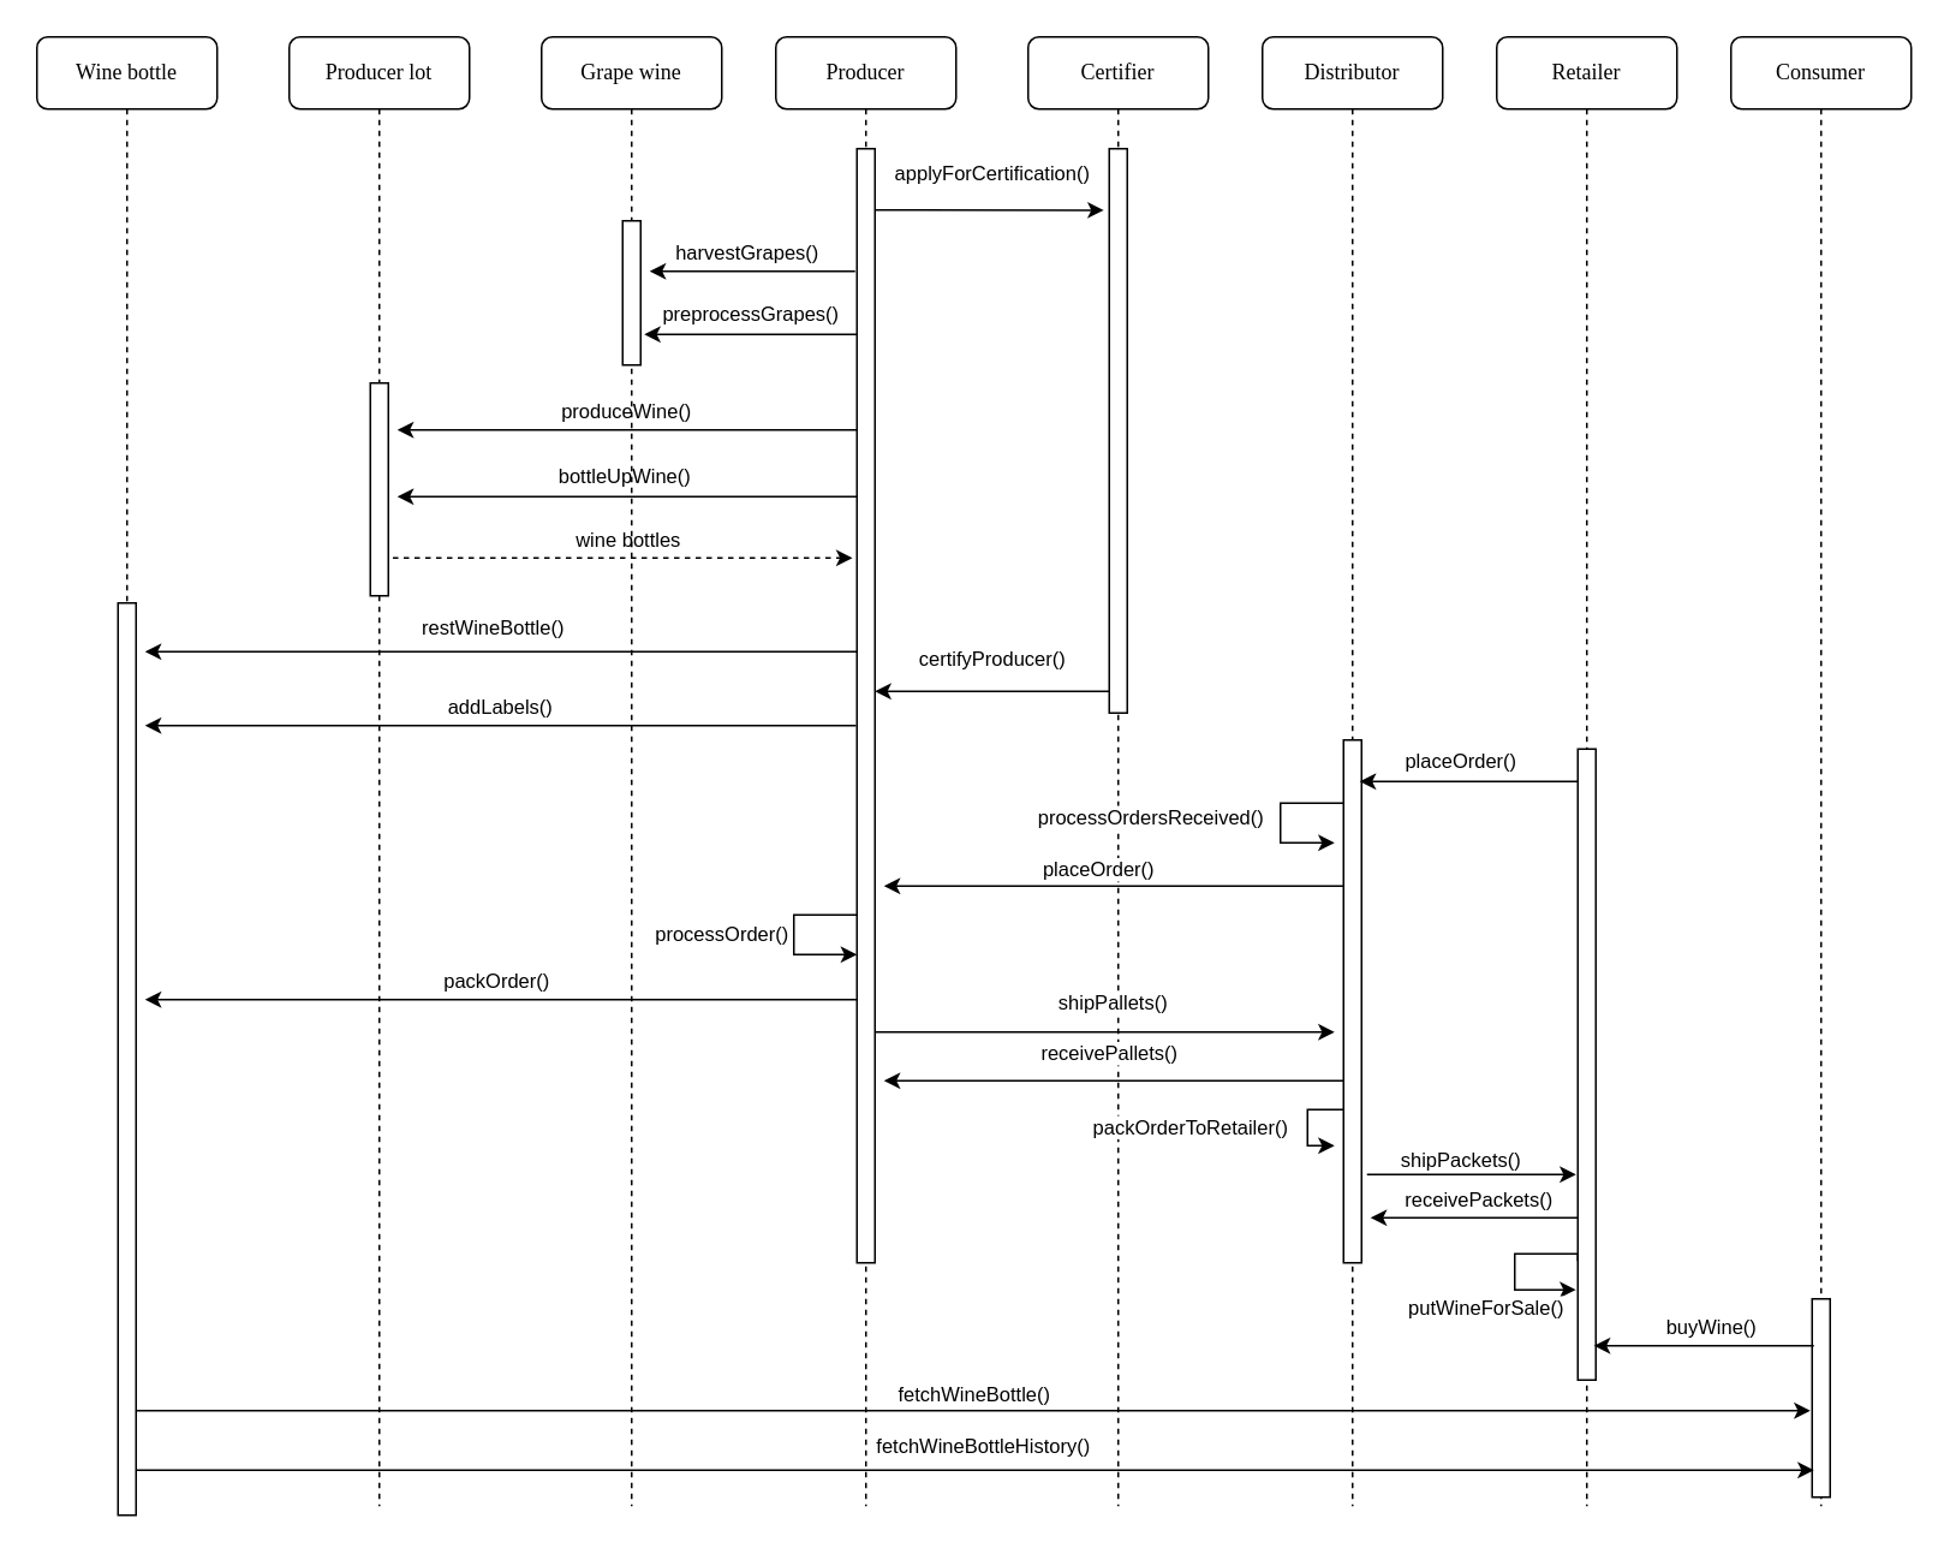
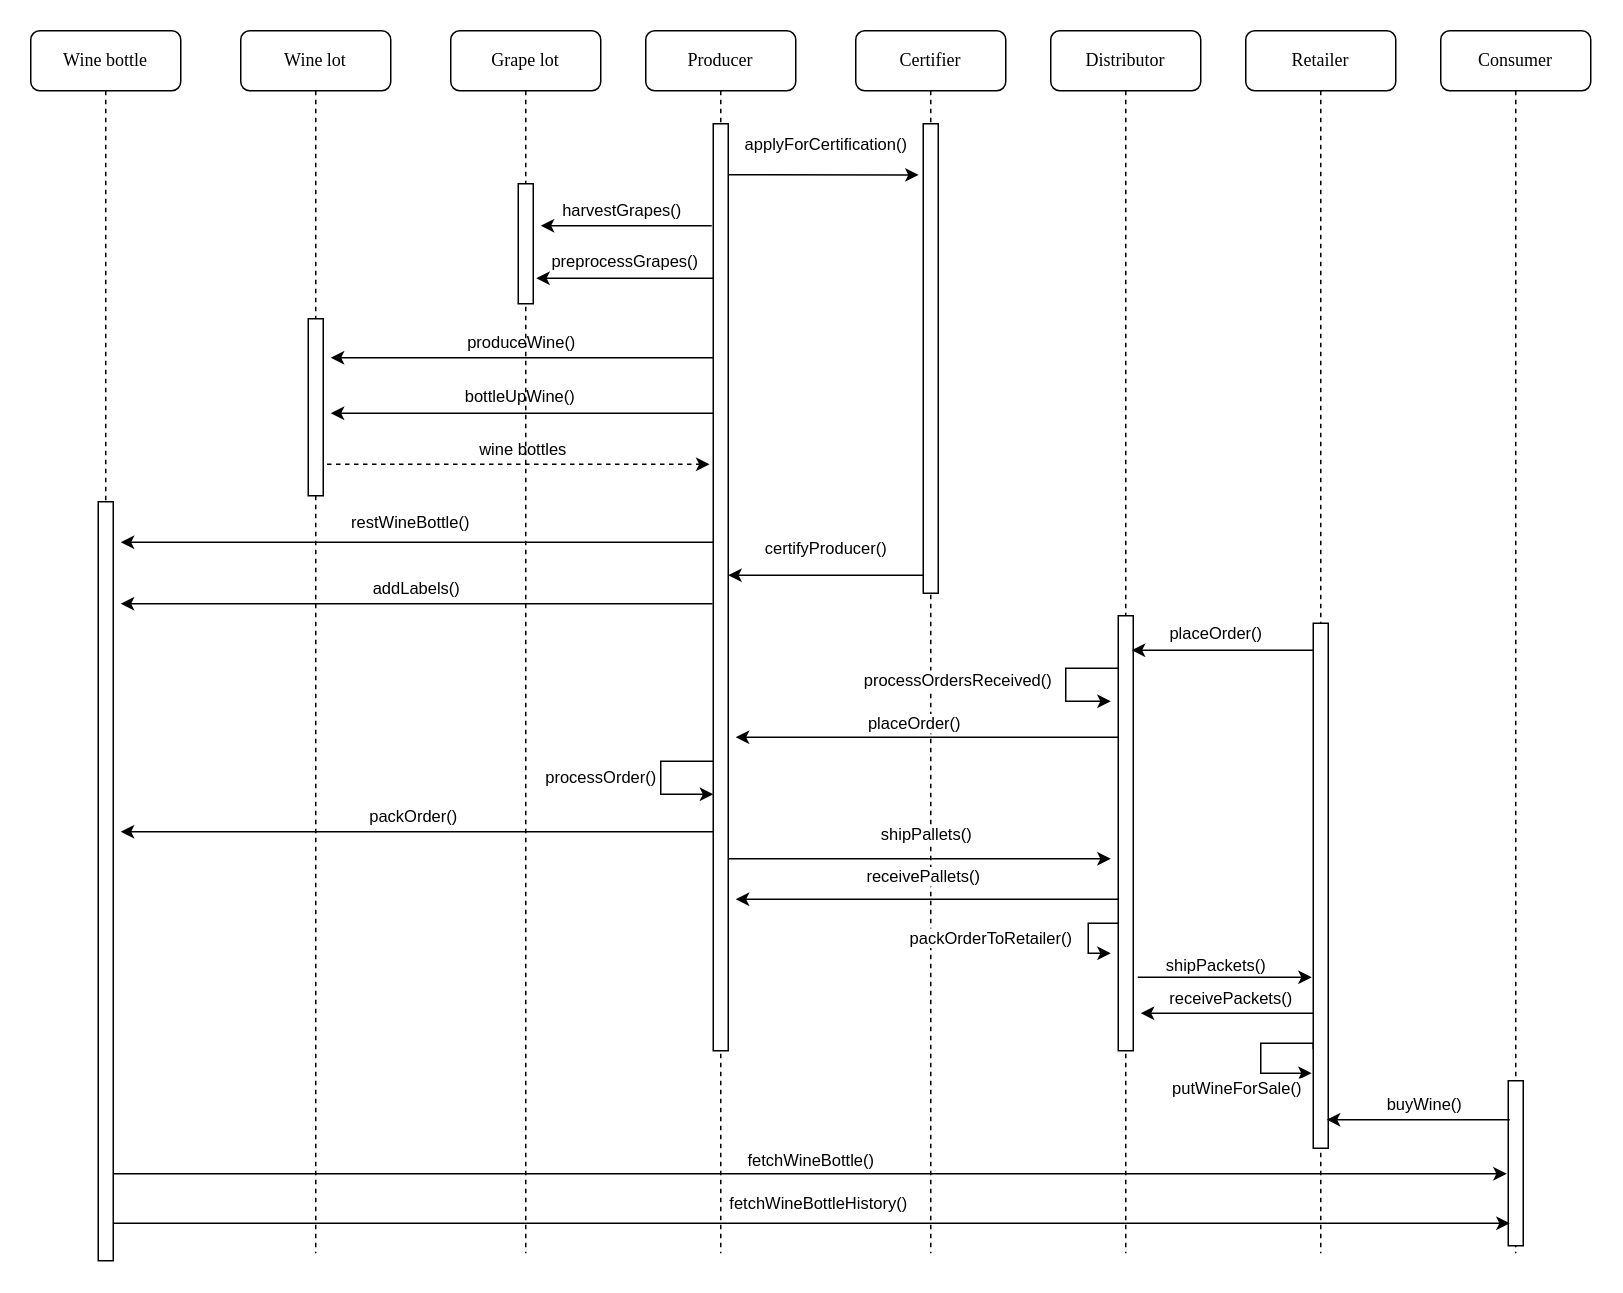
  <mxCell id="0" />
  <mxCell id="1" parent="0" />
- <mxCell id="2" value="Producer lot" style="shape=umlLifeline;perimeter=lifelinePerimeter;whiteSpace=wrap;html=1;container=1;collapsible=0;recursiveResize=0;outlineConnect=0;rounded=1;shadow=0;comic=0;labelBackgroundColor=none;strokeColor=#000000;strokeWidth=1;fillColor=#FFFFFF;fontFamily=Verdana;fontSize=12;fontColor=#000000;align=center;" parent="1" vertex="1"><mxGeometry x="160" y="20" width="100" height="815" as="geometry" /></mxCell>
+ <mxCell id="2" value="Wine lot" style="shape=umlLifeline;perimeter=lifelinePerimeter;whiteSpace=wrap;html=1;container=1;collapsible=0;recursiveResize=0;outlineConnect=0;rounded=1;shadow=0;comic=0;labelBackgroundColor=none;strokeColor=#000000;strokeWidth=1;fillColor=#FFFFFF;fontFamily=Verdana;fontSize=12;fontColor=#000000;align=center;" parent="1" vertex="1"><mxGeometry x="160" y="20" width="100" height="815" as="geometry" /></mxCell>
  <mxCell id="3" value="" style="html=1;points=[];perimeter=orthogonalPerimeter;rounded=0;shadow=0;comic=0;labelBackgroundColor=none;strokeColor=#000000;strokeWidth=1;fillColor=#FFFFFF;fontFamily=Verdana;fontSize=12;fontColor=#000000;align=center;" parent="2" vertex="1"><mxGeometry x="45" y="192" width="10" height="118" as="geometry" /></mxCell>
  <mxCell id="4" value="addLabels()" style="edgeStyle=orthogonalEdgeStyle;rounded=0;orthogonalLoop=1;jettySize=auto;html=1;" parent="1" edge="1"><mxGeometry x="0.569" y="-110" relative="1" as="geometry"><mxPoint x="474.5" y="402" as="sourcePoint" /><mxPoint x="80" y="402" as="targetPoint" /><Array as="points" /><mxPoint x="111" y="100" as="offset" /></mxGeometry></mxCell>
  <mxCell id="5" value="Producer" style="shape=umlLifeline;perimeter=lifelinePerimeter;whiteSpace=wrap;html=1;container=1;collapsible=0;recursiveResize=0;outlineConnect=0;rounded=1;shadow=0;comic=0;labelBackgroundColor=none;strokeColor=#000000;strokeWidth=1;fillColor=#FFFFFF;fontFamily=Verdana;fontSize=12;fontColor=#000000;align=center;" parent="1" vertex="1"><mxGeometry x="430" y="20" width="100" height="815" as="geometry" /></mxCell>
  <mxCell id="6" value="" style="html=1;points=[];perimeter=orthogonalPerimeter;rounded=0;shadow=0;comic=0;labelBackgroundColor=none;strokeColor=#000000;strokeWidth=1;fillColor=#FFFFFF;fontFamily=Verdana;fontSize=12;fontColor=#000000;align=center;" parent="5" vertex="1"><mxGeometry x="45" y="62" width="10" height="618" as="geometry" /></mxCell>
  <mxCell id="7" value="processOrder()" style="edgeStyle=orthogonalEdgeStyle;rounded=0;orthogonalLoop=1;jettySize=auto;html=1;" parent="5" edge="1"><mxGeometry x="-0.222" y="41" relative="1" as="geometry"><mxPoint x="45" y="509" as="targetPoint" /><mxPoint x="45" y="487" as="sourcePoint" /><Array as="points"><mxPoint x="10" y="487" /><mxPoint x="10" y="509" /></Array><mxPoint x="-81" y="10" as="offset" /></mxGeometry></mxCell>
  <mxCell id="8" value="Certifier" style="shape=umlLifeline;perimeter=lifelinePerimeter;whiteSpace=wrap;html=1;container=1;collapsible=0;recursiveResize=0;outlineConnect=0;rounded=1;shadow=0;comic=0;labelBackgroundColor=none;strokeColor=#000000;strokeWidth=1;fillColor=#FFFFFF;fontFamily=Verdana;fontSize=12;fontColor=#000000;align=center;" parent="1" vertex="1"><mxGeometry x="570" y="20" width="100" height="815" as="geometry" /></mxCell>
  <mxCell id="9" value="Distributor" style="shape=umlLifeline;perimeter=lifelinePerimeter;whiteSpace=wrap;html=1;container=1;collapsible=0;recursiveResize=0;outlineConnect=0;rounded=1;shadow=0;comic=0;labelBackgroundColor=none;strokeColor=#000000;strokeWidth=1;fillColor=#FFFFFF;fontFamily=Verdana;fontSize=12;fontColor=#000000;align=center;" parent="1" vertex="1"><mxGeometry x="700" y="20" width="100" height="815" as="geometry" /></mxCell>
  <mxCell id="10" value="" style="html=1;points=[];perimeter=orthogonalPerimeter;rounded=0;shadow=0;comic=0;labelBackgroundColor=none;strokeColor=#000000;strokeWidth=1;fillColor=#FFFFFF;fontFamily=Verdana;fontSize=12;fontColor=#000000;align=center;" parent="9" vertex="1"><mxGeometry x="45" y="390" width="10" height="290" as="geometry" /></mxCell>
  <mxCell id="11" value="Retailer" style="shape=umlLifeline;perimeter=lifelinePerimeter;whiteSpace=wrap;html=1;container=1;collapsible=0;recursiveResize=0;outlineConnect=0;rounded=1;shadow=0;comic=0;labelBackgroundColor=none;strokeColor=#000000;strokeWidth=1;fillColor=#FFFFFF;fontFamily=Verdana;fontSize=12;fontColor=#000000;align=center;" parent="1" vertex="1"><mxGeometry x="830" y="20" width="100" height="815" as="geometry" /></mxCell>
  <mxCell id="12" value="Wine bottle" style="shape=umlLifeline;perimeter=lifelinePerimeter;whiteSpace=wrap;html=1;container=1;collapsible=0;recursiveResize=0;outlineConnect=0;rounded=1;shadow=0;comic=0;labelBackgroundColor=none;strokeColor=#000000;strokeWidth=1;fillColor=#FFFFFF;fontFamily=Verdana;fontSize=12;fontColor=#000000;align=center;" parent="1" vertex="1"><mxGeometry x="20" y="20" width="100" height="820" as="geometry" /></mxCell>
  <mxCell id="13" value="" style="html=1;points=[];perimeter=orthogonalPerimeter;rounded=0;shadow=0;comic=0;labelBackgroundColor=none;strokeColor=#000000;strokeWidth=1;fillColor=#FFFFFF;fontFamily=Verdana;fontSize=12;fontColor=#000000;align=center;" parent="12" vertex="1"><mxGeometry x="45" y="314" width="10" height="506" as="geometry" /></mxCell>
  <mxCell id="14" value="harvestGrapes()" style="edgeStyle=orthogonalEdgeStyle;rounded=0;orthogonalLoop=1;jettySize=auto;html=1;" parent="1" edge="1"><mxGeometry x="0.052" y="-10" relative="1" as="geometry"><mxPoint x="474" y="150" as="sourcePoint" /><mxPoint x="360" y="150" as="targetPoint" /><Array as="points"><mxPoint x="434" y="150" /><mxPoint x="434" y="150" /></Array><mxPoint as="offset" /></mxGeometry></mxCell>
  <mxCell id="15" value="preprocessGrapes()" style="edgeStyle=orthogonalEdgeStyle;rounded=0;orthogonalLoop=1;jettySize=auto;html=1;entryX=1.2;entryY=0.775;entryDx=0;entryDy=0;entryPerimeter=0;" parent="1" edge="1"><mxGeometry y="-11" relative="1" as="geometry"><mxPoint x="475" y="185" as="sourcePoint" /><mxPoint x="357" y="185" as="targetPoint" /><Array as="points"><mxPoint x="475" y="185" /></Array><mxPoint as="offset" /></mxGeometry></mxCell>
  <mxCell id="16" value="produceWine()" style="edgeStyle=orthogonalEdgeStyle;rounded=0;orthogonalLoop=1;jettySize=auto;html=1;entryX=1.5;entryY=0.5;entryDx=0;entryDy=0;entryPerimeter=0;" parent="1" edge="1"><mxGeometry y="-10" relative="1" as="geometry"><mxPoint x="475" y="238" as="sourcePoint" /><mxPoint x="220" y="238" as="targetPoint" /><Array as="points"><mxPoint x="475" y="238" /></Array><mxPoint as="offset" /></mxGeometry></mxCell>
  <mxCell id="17" value="bottleUpWine()" style="edgeStyle=orthogonalEdgeStyle;rounded=0;orthogonalLoop=1;jettySize=auto;html=1;" parent="1" edge="1"><mxGeometry x="0.013" y="-11" relative="1" as="geometry"><mxPoint x="475" y="275" as="sourcePoint" /><mxPoint x="220" y="275" as="targetPoint" /><Array as="points"><mxPoint x="475" y="275" /></Array><mxPoint as="offset" /></mxGeometry></mxCell>
  <mxCell id="18" value="certifyProducer()" style="edgeStyle=orthogonalEdgeStyle;rounded=0;orthogonalLoop=1;jettySize=auto;html=1;" parent="1" edge="1"><mxGeometry y="-18" relative="1" as="geometry"><mxPoint x="615" y="383" as="sourcePoint" /><mxPoint x="485" y="383" as="targetPoint" /><Array as="points"><mxPoint x="600" y="383" /><mxPoint x="600" y="383" /></Array><mxPoint as="offset" /></mxGeometry></mxCell>
  <mxCell id="19" value="" style="html=1;points=[];perimeter=orthogonalPerimeter;rounded=0;shadow=0;comic=0;labelBackgroundColor=none;strokeColor=#000000;strokeWidth=1;fillColor=#FFFFFF;fontFamily=Verdana;fontSize=12;fontColor=#000000;align=center;" parent="1" vertex="1"><mxGeometry x="615" y="82" width="10" height="313" as="geometry" /></mxCell>
  <mxCell id="20" value="packOrder()" style="edgeStyle=orthogonalEdgeStyle;rounded=0;orthogonalLoop=1;jettySize=auto;html=1;" parent="1" edge="1"><mxGeometry x="0.013" y="-10" relative="1" as="geometry"><mxPoint x="80" y="554" as="targetPoint" /><mxPoint x="475" y="554" as="sourcePoint" /><Array as="points"><mxPoint x="370" y="554" /><mxPoint x="370" y="554" /></Array><mxPoint as="offset" /></mxGeometry></mxCell>
  <mxCell id="21" value="placeOrder()" style="edgeStyle=orthogonalEdgeStyle;rounded=0;orthogonalLoop=1;jettySize=auto;html=1;" parent="1" edge="1"><mxGeometry x="0.074" y="-11" relative="1" as="geometry"><mxPoint x="875" y="433" as="sourcePoint" /><mxPoint x="754" y="433" as="targetPoint" /><Array as="points"><mxPoint x="840" y="433" /><mxPoint x="840" y="433" /></Array><mxPoint as="offset" /></mxGeometry></mxCell>
  <mxCell id="22" value="putWineForSale()" style="edgeStyle=orthogonalEdgeStyle;rounded=0;orthogonalLoop=1;jettySize=auto;html=1;exitX=0;exitY=0.7;exitDx=0;exitDy=0;exitPerimeter=0;entryX=-0.1;entryY=0.857;entryDx=0;entryDy=0;entryPerimeter=0;" parent="1" target="24" edge="1"><mxGeometry x="0.355" y="-22" relative="1" as="geometry"><mxPoint x="870" y="727" as="targetPoint" /><mxPoint x="875" y="699" as="sourcePoint" /><Array as="points"><mxPoint x="875" y="695" /><mxPoint x="840" y="695" /><mxPoint x="840" y="715" /></Array><mxPoint x="-20" y="-12" as="offset" /></mxGeometry></mxCell>
  <mxCell id="23" value="receivePackets()" style="edgeStyle=orthogonalEdgeStyle;rounded=0;orthogonalLoop=1;jettySize=auto;html=1;" parent="1" edge="1"><mxGeometry x="-0.043" y="-10" relative="1" as="geometry"><mxPoint x="760" y="675" as="targetPoint" /><mxPoint x="875" y="675" as="sourcePoint" /><Array as="points"><mxPoint x="850" y="675" /><mxPoint x="850" y="675" /></Array><mxPoint as="offset" /></mxGeometry></mxCell>
  <mxCell id="24" value="" style="html=1;points=[];perimeter=orthogonalPerimeter;rounded=0;shadow=0;comic=0;labelBackgroundColor=none;strokeColor=#000000;strokeWidth=1;fillColor=#FFFFFF;fontFamily=Verdana;fontSize=12;fontColor=#000000;align=center;" parent="1" vertex="1"><mxGeometry x="875" y="415" width="10" height="350" as="geometry" /></mxCell>
  <mxCell id="25" value="Consumer" style="shape=umlLifeline;perimeter=lifelinePerimeter;whiteSpace=wrap;html=1;container=1;collapsible=0;recursiveResize=0;outlineConnect=0;rounded=1;shadow=0;comic=0;labelBackgroundColor=none;strokeColor=#000000;strokeWidth=1;fillColor=#FFFFFF;fontFamily=Verdana;fontSize=12;fontColor=#000000;align=center;" parent="1" vertex="1"><mxGeometry x="960" y="20" width="100" height="815" as="geometry" /></mxCell>
  <mxCell id="26" value="" style="html=1;points=[];perimeter=orthogonalPerimeter;rounded=0;shadow=0;comic=0;labelBackgroundColor=none;strokeColor=#000000;strokeWidth=1;fillColor=#FFFFFF;fontFamily=Verdana;fontSize=12;fontColor=#000000;align=center;" parent="25" vertex="1"><mxGeometry x="45" y="700" width="10" height="110" as="geometry" /></mxCell>
  <mxCell id="27" value="processOrdersReceived()" style="edgeStyle=orthogonalEdgeStyle;rounded=0;orthogonalLoop=1;jettySize=auto;html=1;" parent="1" edge="1"><mxGeometry x="-0.195" y="72" relative="1" as="geometry"><mxPoint x="740" y="467" as="targetPoint" /><mxPoint x="745" y="445" as="sourcePoint" /><Array as="points"><mxPoint x="745" y="445" /><mxPoint x="710" y="445" /><mxPoint x="710" y="467" /></Array><mxPoint x="-144" y="8" as="offset" /></mxGeometry></mxCell>
  <mxCell id="28" value="placeOrder()" style="edgeStyle=orthogonalEdgeStyle;rounded=0;orthogonalLoop=1;jettySize=auto;html=1;" parent="1" edge="1"><mxGeometry x="0.07" y="-9" relative="1" as="geometry"><mxPoint x="745" y="491" as="sourcePoint" /><mxPoint x="490" y="491" as="targetPoint" /><Array as="points"><mxPoint x="650" y="491" /><mxPoint x="650" y="491" /></Array><mxPoint as="offset" /></mxGeometry></mxCell>
  <mxCell id="29" value="buyWine()" style="edgeStyle=orthogonalEdgeStyle;rounded=0;orthogonalLoop=1;jettySize=auto;html=1;entryX=0.9;entryY=0.719;entryDx=0;entryDy=0;entryPerimeter=0;exitX=0.1;exitY=0.541;exitDx=0;exitDy=0;exitPerimeter=0;" parent="1" edge="1"><mxGeometry x="-0.068" y="-10" relative="1" as="geometry"><mxPoint x="1006" y="746" as="sourcePoint" /><mxPoint x="884" y="746" as="targetPoint" /><mxPoint as="offset" /></mxGeometry></mxCell>
  <mxCell id="30" value="receivePallets()" style="edgeStyle=orthogonalEdgeStyle;rounded=0;orthogonalLoop=1;jettySize=auto;html=1;" parent="1" edge="1"><mxGeometry x="0.019" y="-15" relative="1" as="geometry"><mxPoint x="745" y="599" as="sourcePoint" /><mxPoint x="490" y="599" as="targetPoint" /><Array as="points"><mxPoint x="570" y="599" /><mxPoint x="570" y="599" /></Array><mxPoint as="offset" /></mxGeometry></mxCell>
  <mxCell id="31" value="wine bottles" style="edgeStyle=orthogonalEdgeStyle;rounded=0;orthogonalLoop=1;jettySize=auto;html=1;dashed=1;" parent="1" edge="1"><mxGeometry x="0.02" y="10" relative="1" as="geometry"><mxPoint x="472.5" y="309" as="targetPoint" /><mxPoint x="217.5" y="309" as="sourcePoint" /><Array as="points"><mxPoint x="282.5" y="309" /><mxPoint x="282.5" y="309" /></Array><mxPoint as="offset" /></mxGeometry></mxCell>
  <mxCell id="32" value="restWineBottle()" style="edgeStyle=orthogonalEdgeStyle;rounded=0;orthogonalLoop=1;jettySize=auto;html=1;" parent="1" edge="1"><mxGeometry x="0.025" y="-13" relative="1" as="geometry"><mxPoint x="475" y="361" as="sourcePoint" /><mxPoint x="80" y="361" as="targetPoint" /><Array as="points"><mxPoint x="380" y="361" /><mxPoint x="380" y="361" /></Array><mxPoint as="offset" /></mxGeometry></mxCell>
- <mxCell id="33" value="Grape wine" style="shape=umlLifeline;perimeter=lifelinePerimeter;whiteSpace=wrap;html=1;container=1;collapsible=0;recursiveResize=0;outlineConnect=0;rounded=1;shadow=0;comic=0;labelBackgroundColor=none;strokeColor=#000000;strokeWidth=1;fillColor=#FFFFFF;fontFamily=Verdana;fontSize=12;fontColor=#000000;align=center;" parent="1" vertex="1"><mxGeometry x="300" y="20" width="100" height="815" as="geometry" /></mxCell>
+ <mxCell id="33" value="Grape lot" style="shape=umlLifeline;perimeter=lifelinePerimeter;whiteSpace=wrap;html=1;container=1;collapsible=0;recursiveResize=0;outlineConnect=0;rounded=1;shadow=0;comic=0;labelBackgroundColor=none;strokeColor=#000000;strokeWidth=1;fillColor=#FFFFFF;fontFamily=Verdana;fontSize=12;fontColor=#000000;align=center;" parent="1" vertex="1"><mxGeometry x="300" y="20" width="100" height="815" as="geometry" /></mxCell>
  <mxCell id="34" value="" style="html=1;points=[];perimeter=orthogonalPerimeter;rounded=0;shadow=0;comic=0;labelBackgroundColor=none;strokeColor=#000000;strokeWidth=1;fillColor=#FFFFFF;fontFamily=Verdana;fontSize=12;fontColor=#000000;align=center;" parent="33" vertex="1"><mxGeometry x="45" y="102" width="10" height="80" as="geometry" /></mxCell>
  <mxCell id="35" value="shipPallets()" style="edgeStyle=orthogonalEdgeStyle;rounded=0;orthogonalLoop=1;jettySize=auto;html=1;" parent="1" edge="1"><mxGeometry x="0.035" y="16" relative="1" as="geometry"><mxPoint x="485" y="572" as="sourcePoint" /><mxPoint x="740" y="572" as="targetPoint" /><Array as="points"><mxPoint x="560" y="572" /><mxPoint x="560" y="572" /></Array><mxPoint as="offset" /></mxGeometry></mxCell>
  <mxCell id="36" value="applyForCertification()" style="edgeStyle=orthogonalEdgeStyle;rounded=0;orthogonalLoop=1;jettySize=auto;html=1;entryX=-0.3;entryY=0.109;entryDx=0;entryDy=0;entryPerimeter=0;" parent="1" source="6" target="19" edge="1"><mxGeometry x="0.016" y="20" relative="1" as="geometry"><mxPoint x="580" y="125" as="targetPoint" /><Array as="points"><mxPoint x="500" y="116" /><mxPoint x="500" y="116" /></Array><mxPoint as="offset" /></mxGeometry></mxCell>
  <mxCell id="37" value="fetchWineBottle()" style="edgeStyle=orthogonalEdgeStyle;rounded=0;orthogonalLoop=1;jettySize=auto;html=1;entryX=-0.1;entryY=0.934;entryDx=0;entryDy=0;entryPerimeter=0;" parent="1" edge="1"><mxGeometry x="0.001" y="9" relative="1" as="geometry"><mxPoint x="75" y="782" as="sourcePoint" /><mxPoint x="1004" y="782" as="targetPoint" /><Array as="points"><mxPoint x="330" y="782" /><mxPoint x="330" y="782" /></Array><mxPoint as="offset" /></mxGeometry></mxCell>
  <mxCell id="38" value="shipPackets()" style="edgeStyle=orthogonalEdgeStyle;rounded=0;orthogonalLoop=1;jettySize=auto;html=1;entryX=-0.1;entryY=0.597;entryDx=0;entryDy=0;entryPerimeter=0;exitX=1.3;exitY=0.841;exitDx=0;exitDy=0;exitPerimeter=0;" parent="1" edge="1"><mxGeometry x="-0.103" y="8" relative="1" as="geometry"><mxPoint x="758" y="651" as="sourcePoint" /><mxPoint x="874" y="651" as="targetPoint" /><mxPoint as="offset" /></mxGeometry></mxCell>
  <mxCell id="39" value="packOrderToRetailer()" style="edgeStyle=orthogonalEdgeStyle;rounded=0;orthogonalLoop=1;jettySize=auto;html=1;" parent="1" source="10" edge="1"><mxGeometry x="0.455" y="66" relative="1" as="geometry"><mxPoint x="740" y="635" as="targetPoint" /><Array as="points"><mxPoint x="725" y="615" /><mxPoint x="725" y="635" /></Array><mxPoint x="-65" y="56" as="offset" /></mxGeometry></mxCell>
  <mxCell id="40" value="fetchWineBottleHistory()" style="edgeStyle=orthogonalEdgeStyle;rounded=0;orthogonalLoop=1;jettySize=auto;html=1;entryX=0.1;entryY=0.909;entryDx=0;entryDy=0;entryPerimeter=0;" parent="1" edge="1"><mxGeometry x="0.01" y="13" relative="1" as="geometry"><mxPoint x="75" y="815" as="sourcePoint" /><mxPoint x="1006" y="815" as="targetPoint" /><Array as="points"><mxPoint x="310" y="815" /><mxPoint x="310" y="815" /></Array><mxPoint as="offset" /></mxGeometry></mxCell>
